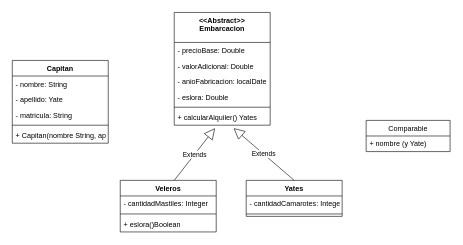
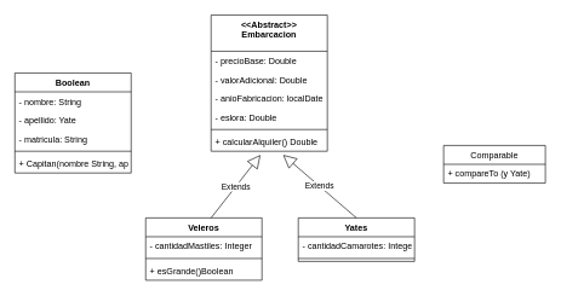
  <mxCell id="0" />
  <mxCell id="1" parent="0" />
  <mxCell id="2" value="&lt;&lt;Abstract&gt;&gt;&#10;Embarcacion" style="swimlane;fontStyle=1;align=center;verticalAlign=top;childLayout=stackLayout;horizontal=1;startSize=50;horizontalStack=0;resizeParent=1;resizeParentMax=0;resizeLast=0;collapsible=1;marginBottom=0;" vertex="1" parent="1"><mxGeometry x="290" y="20" width="160" height="188" as="geometry" /></mxCell>
  <mxCell id="3" value="- precioBase: Double" style="text;strokeColor=none;fillColor=none;align=left;verticalAlign=top;spacingLeft=4;spacingRight=4;overflow=hidden;rotatable=0;points=[[0,0.5],[1,0.5]];portConstraint=eastwest;" vertex="1" parent="2"><mxGeometry y="50" width="160" height="26" as="geometry" /></mxCell>
  <mxCell id="4" value="- valorAdicional: Double" style="text;strokeColor=none;fillColor=none;align=left;verticalAlign=top;spacingLeft=4;spacingRight=4;overflow=hidden;rotatable=0;points=[[0,0.5],[1,0.5]];portConstraint=eastwest;" vertex="1" parent="2"><mxGeometry y="76" width="160" height="26" as="geometry" /></mxCell>
  <mxCell id="5" value="- anioFabricacion: localDate" style="text;strokeColor=none;fillColor=none;align=left;verticalAlign=top;spacingLeft=4;spacingRight=4;overflow=hidden;rotatable=0;points=[[0,0.5],[1,0.5]];portConstraint=eastwest;" vertex="1" parent="2"><mxGeometry y="102" width="160" height="26" as="geometry" /></mxCell>
  <mxCell id="6" value="- eslora: Double" style="text;strokeColor=none;fillColor=none;align=left;verticalAlign=top;spacingLeft=4;spacingRight=4;overflow=hidden;rotatable=0;points=[[0,0.5],[1,0.5]];portConstraint=eastwest;" vertex="1" parent="2"><mxGeometry y="128" width="160" height="26" as="geometry" /></mxCell>
  <mxCell id="7" value="" style="line;strokeWidth=1;fillColor=none;align=left;verticalAlign=middle;spacingTop=-1;spacingLeft=3;spacingRight=3;rotatable=0;labelPosition=right;points=[];portConstraint=eastwest;strokeColor=inherit;" vertex="1" parent="2"><mxGeometry y="154" width="160" height="8" as="geometry" /></mxCell>
- <mxCell id="8" value="+ calcularAlquiler() Yates" style="text;strokeColor=none;fillColor=none;align=left;verticalAlign=top;spacingLeft=4;spacingRight=4;overflow=hidden;rotatable=0;points=[[0,0.5],[1,0.5]];portConstraint=eastwest;" vertex="1" parent="2"><mxGeometry y="162" width="160" height="26" as="geometry" /></mxCell>
- <mxCell id="9" value="Capitan" style="swimlane;fontStyle=1;align=center;verticalAlign=top;childLayout=stackLayout;horizontal=1;startSize=26;horizontalStack=0;resizeParent=1;resizeParentMax=0;resizeLast=0;collapsible=1;marginBottom=0;" vertex="1" parent="1"><mxGeometry x="20" y="100" width="160" height="138" as="geometry" /></mxCell>
+ <mxCell id="8" value="+ calcularAlquiler() Double" style="text;strokeColor=none;fillColor=none;align=left;verticalAlign=top;spacingLeft=4;spacingRight=4;overflow=hidden;rotatable=0;points=[[0,0.5],[1,0.5]];portConstraint=eastwest;" vertex="1" parent="2"><mxGeometry y="162" width="160" height="26" as="geometry" /></mxCell>
+ <mxCell id="9" value="Boolean" style="swimlane;fontStyle=1;align=center;verticalAlign=top;childLayout=stackLayout;horizontal=1;startSize=26;horizontalStack=0;resizeParent=1;resizeParentMax=0;resizeLast=0;collapsible=1;marginBottom=0;" vertex="1" parent="1"><mxGeometry x="20" y="100" width="160" height="138" as="geometry" /></mxCell>
  <mxCell id="10" value="- nombre: String" style="text;strokeColor=none;fillColor=none;align=left;verticalAlign=top;spacingLeft=4;spacingRight=4;overflow=hidden;rotatable=0;points=[[0,0.5],[1,0.5]];portConstraint=eastwest;" vertex="1" parent="9"><mxGeometry y="26" width="160" height="26" as="geometry" /></mxCell>
  <mxCell id="11" value="- apellido: Yate" style="text;strokeColor=none;fillColor=none;align=left;verticalAlign=top;spacingLeft=4;spacingRight=4;overflow=hidden;rotatable=0;points=[[0,0.5],[1,0.5]];portConstraint=eastwest;" vertex="1" parent="9"><mxGeometry y="52" width="160" height="26" as="geometry" /></mxCell>
  <mxCell id="12" value="- matricula: String" style="text;strokeColor=none;fillColor=none;align=left;verticalAlign=top;spacingLeft=4;spacingRight=4;overflow=hidden;rotatable=0;points=[[0,0.5],[1,0.5]];portConstraint=eastwest;" vertex="1" parent="9"><mxGeometry y="78" width="160" height="26" as="geometry" /></mxCell>
  <mxCell id="13" value="" style="line;strokeWidth=1;fillColor=none;align=left;verticalAlign=middle;spacingTop=-1;spacingLeft=3;spacingRight=3;rotatable=0;labelPosition=right;points=[];portConstraint=eastwest;strokeColor=inherit;" vertex="1" parent="9"><mxGeometry y="104" width="160" height="8" as="geometry" /></mxCell>
  <mxCell id="14" value="+ Capitan(nombre String, apellido String, matricula String)" style="text;strokeColor=none;fillColor=none;align=left;verticalAlign=top;spacingLeft=4;spacingRight=4;overflow=hidden;rotatable=0;points=[[0,0.5],[1,0.5]];portConstraint=eastwest;" vertex="1" parent="9"><mxGeometry y="112" width="160" height="26" as="geometry" /></mxCell>
  <mxCell id="15" value="Veleros" style="swimlane;fontStyle=1;align=center;verticalAlign=top;childLayout=stackLayout;horizontal=1;startSize=26;horizontalStack=0;resizeParent=1;resizeParentMax=0;resizeLast=0;collapsible=1;marginBottom=0;" vertex="1" parent="1"><mxGeometry x="200" y="300" width="160" height="86" as="geometry" /></mxCell>
  <mxCell id="16" value="Extends" style="endArrow=block;endSize=16;endFill=0;html=1;rounded=0;entryX=0.425;entryY=1.192;entryDx=0;entryDy=0;entryPerimeter=0;" edge="1" parent="15" target="8"><mxGeometry width="160" relative="1" as="geometry"><mxPoint x="90" as="sourcePoint" /><mxPoint x="250" as="targetPoint" /></mxGeometry></mxCell>
  <mxCell id="17" value="- cantidadMastiles: Integer" style="text;strokeColor=none;fillColor=none;align=left;verticalAlign=top;spacingLeft=4;spacingRight=4;overflow=hidden;rotatable=0;points=[[0,0.5],[1,0.5]];portConstraint=eastwest;" vertex="1" parent="15"><mxGeometry y="26" width="160" height="26" as="geometry" /></mxCell>
  <mxCell id="18" value="" style="line;strokeWidth=1;fillColor=none;align=left;verticalAlign=middle;spacingTop=-1;spacingLeft=3;spacingRight=3;rotatable=0;labelPosition=right;points=[];portConstraint=eastwest;strokeColor=inherit;" vertex="1" parent="15"><mxGeometry y="52" width="160" height="8" as="geometry" /></mxCell>
- <mxCell id="19" value="+ eslora()Boolean" style="text;strokeColor=none;fillColor=none;align=left;verticalAlign=top;spacingLeft=4;spacingRight=4;overflow=hidden;rotatable=0;points=[[0,0.5],[1,0.5]];portConstraint=eastwest;" vertex="1" parent="15"><mxGeometry y="60" width="160" height="26" as="geometry" /></mxCell>
+ <mxCell id="19" value="+ esGrande()Boolean" style="text;strokeColor=none;fillColor=none;align=left;verticalAlign=top;spacingLeft=4;spacingRight=4;overflow=hidden;rotatable=0;points=[[0,0.5],[1,0.5]];portConstraint=eastwest;" vertex="1" parent="15"><mxGeometry y="60" width="160" height="26" as="geometry" /></mxCell>
  <mxCell id="20" value="Yates" style="swimlane;fontStyle=1;align=center;verticalAlign=top;childLayout=stackLayout;horizontal=1;startSize=26;horizontalStack=0;resizeParent=1;resizeParentMax=0;resizeLast=0;collapsible=1;marginBottom=0;" vertex="1" parent="1"><mxGeometry x="410" y="300" width="160" height="60" as="geometry" /></mxCell>
  <mxCell id="21" value="- cantidadCamarotes: Integer" style="text;strokeColor=none;fillColor=none;align=left;verticalAlign=top;spacingLeft=4;spacingRight=4;overflow=hidden;rotatable=0;points=[[0,0.5],[1,0.5]];portConstraint=eastwest;" vertex="1" parent="20"><mxGeometry y="26" width="160" height="26" as="geometry" /></mxCell>
  <mxCell id="22" value="" style="line;strokeWidth=1;fillColor=none;align=left;verticalAlign=middle;spacingTop=-1;spacingLeft=3;spacingRight=3;rotatable=0;labelPosition=right;points=[];portConstraint=eastwest;strokeColor=inherit;" vertex="1" parent="20"><mxGeometry y="52" width="160" height="8" as="geometry" /></mxCell>
  <mxCell id="23" value="Comparable" style="swimlane;fontStyle=0;childLayout=stackLayout;horizontal=1;startSize=26;fillColor=none;horizontalStack=0;resizeParent=1;resizeParentMax=0;resizeLast=0;collapsible=1;marginBottom=0;" vertex="1" parent="1"><mxGeometry x="610" y="200" width="140" height="52" as="geometry" /></mxCell>
- <mxCell id="24" value="+ nombre (y Yate)" style="text;strokeColor=none;fillColor=none;align=left;verticalAlign=top;spacingLeft=4;spacingRight=4;overflow=hidden;rotatable=0;points=[[0,0.5],[1,0.5]];portConstraint=eastwest;" vertex="1" parent="23"><mxGeometry y="26" width="140" height="26" as="geometry" /></mxCell>
+ <mxCell id="24" value="+ compareTo (y Yate)" style="text;strokeColor=none;fillColor=none;align=left;verticalAlign=top;spacingLeft=4;spacingRight=4;overflow=hidden;rotatable=0;points=[[0,0.5],[1,0.5]];portConstraint=eastwest;" vertex="1" parent="23"><mxGeometry y="26" width="140" height="26" as="geometry" /></mxCell>
  <mxCell id="25" value="Extends" style="endArrow=block;endSize=16;endFill=0;html=1;rounded=0;entryX=0.619;entryY=1.192;entryDx=0;entryDy=0;entryPerimeter=0;" edge="1" parent="1" target="8"><mxGeometry width="160" relative="1" as="geometry"><mxPoint x="490" y="300" as="sourcePoint" /><mxPoint x="558" y="212.992" as="targetPoint" /></mxGeometry></mxCell>
